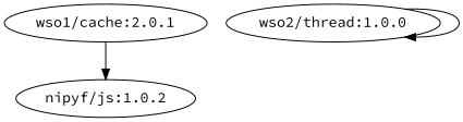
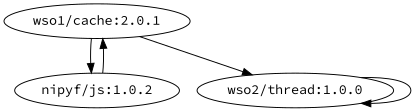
  digraph {
    fontname="Source Code Pro"
    node [fontname="Source Code Pro"]
    edge [fontname="Source Code Pro"]
    n1 [label="wso1/cache:2.0.1"]
    "nipyf/js:1.0.2"
    "wso2/thread:1.0.0"
    n1 -> "nipyf/js:1.0.2"
+   n1 -> "wso2/thread:1.0.0"
+   "nipyf/js:1.0.2" -> n1
    "wso2/thread:1.0.0" -> "wso2/thread:1.0.0"
  }
